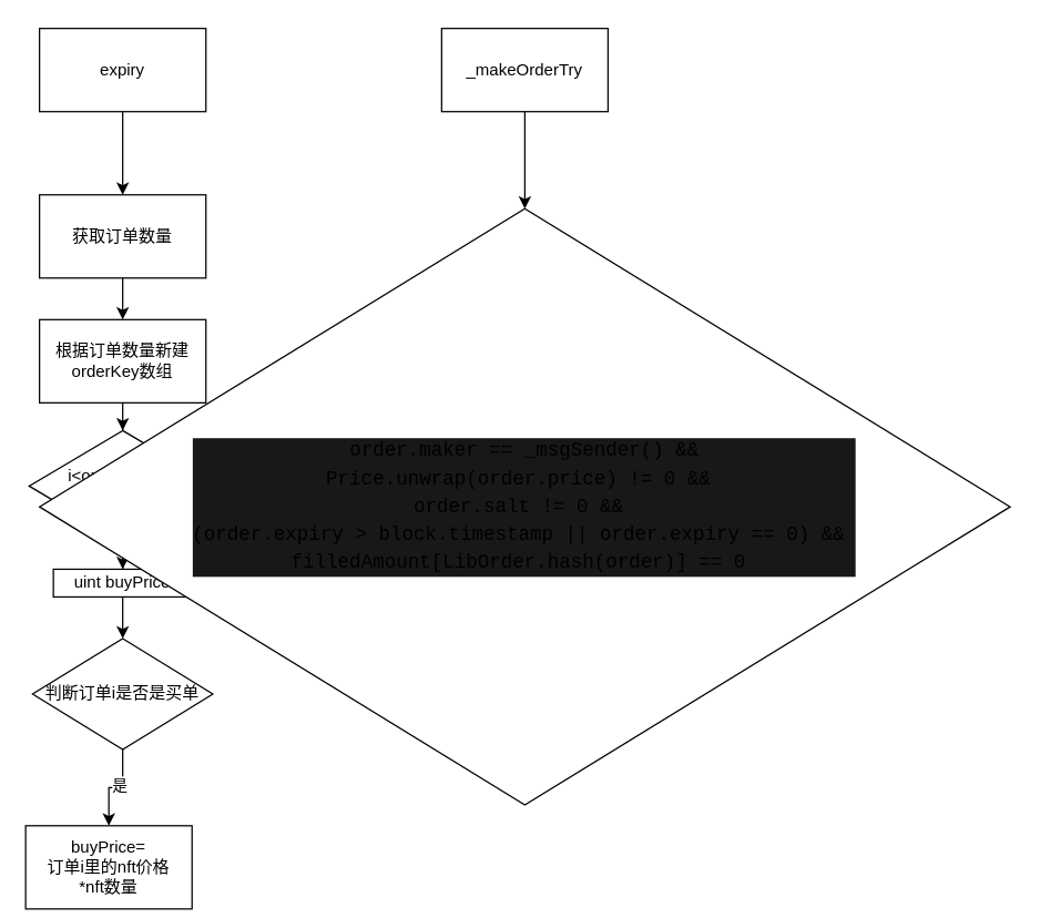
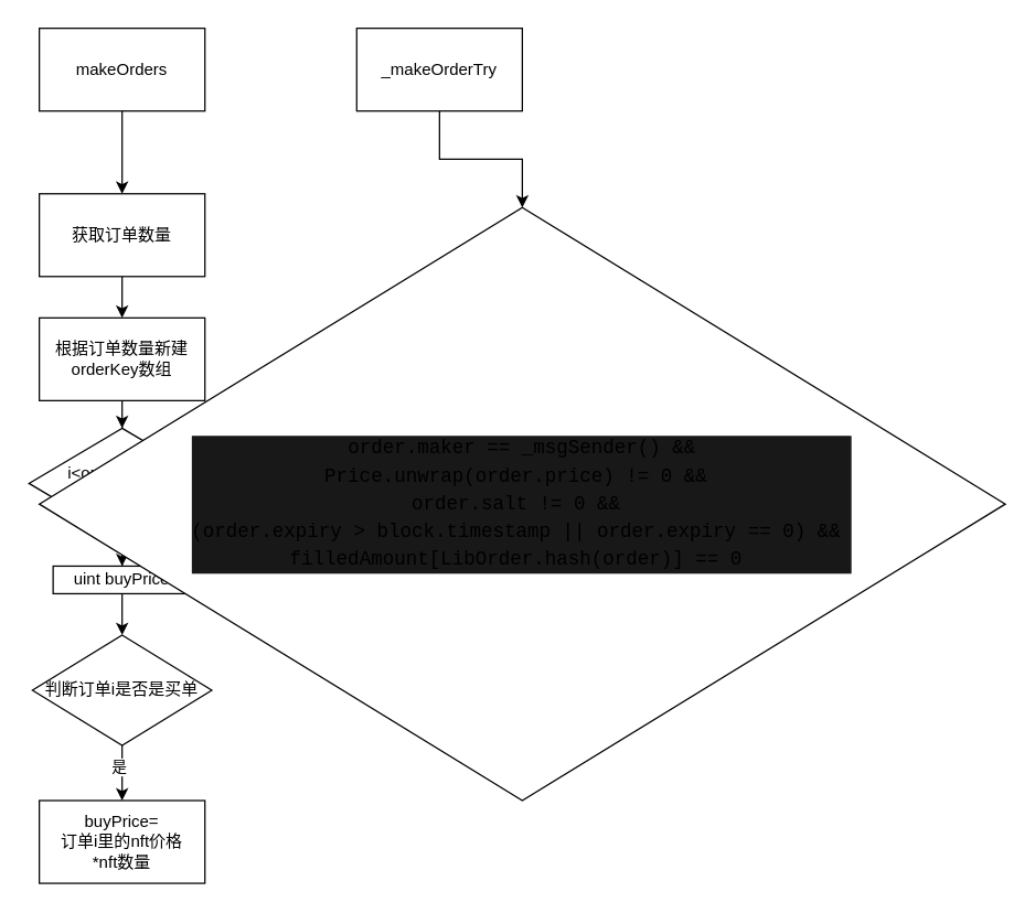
  <mxCell id="0" />
  <mxCell id="1" parent="0" />
  <mxCell id="2" value="" style="edgeStyle=orthogonalEdgeStyle;rounded=0;orthogonalLoop=1;jettySize=auto;html=1;" edge="1" parent="1" source="3" target="5"><mxGeometry relative="1" as="geometry" /></mxCell>
- <mxCell id="3" value="expiry" style="rounded=0;whiteSpace=wrap;html=1;" vertex="1" parent="1"><mxGeometry x="28" y="20" width="120" height="60" as="geometry" /></mxCell>
+ <mxCell id="3" value="makeOrders" style="rounded=0;whiteSpace=wrap;html=1;" vertex="1" parent="1"><mxGeometry x="28" y="20" width="120" height="60" as="geometry" /></mxCell>
  <mxCell id="4" value="" style="edgeStyle=orthogonalEdgeStyle;rounded=0;orthogonalLoop=1;jettySize=auto;html=1;" edge="1" parent="1" source="5" target="7"><mxGeometry relative="1" as="geometry" /></mxCell>
  <mxCell id="5" value="获取订单数量" style="rounded=0;whiteSpace=wrap;html=1;" vertex="1" parent="1"><mxGeometry x="28" y="140" width="120" height="60" as="geometry" /></mxCell>
  <mxCell id="6" value="" style="edgeStyle=orthogonalEdgeStyle;rounded=0;orthogonalLoop=1;jettySize=auto;html=1;" edge="1" parent="1" source="7" target="9"><mxGeometry relative="1" as="geometry" /></mxCell>
  <mxCell id="7" value="根据订单数量新建orderKey数组" style="rounded=0;whiteSpace=wrap;html=1;" vertex="1" parent="1"><mxGeometry x="28" y="230" width="120" height="60" as="geometry" /></mxCell>
  <mxCell id="8" value="" style="edgeStyle=orthogonalEdgeStyle;rounded=0;orthogonalLoop=1;jettySize=auto;html=1;" edge="1" parent="1" source="9" target="11"><mxGeometry relative="1" as="geometry" /></mxCell>
  <mxCell id="9" value="i&amp;lt;orderAmount&lt;div&gt;&lt;br&gt;&lt;/div&gt;" style="rhombus;whiteSpace=wrap;html=1;rounded=0;" vertex="1" parent="1"><mxGeometry x="20.5" y="310" width="135" height="80" as="geometry" /></mxCell>
  <mxCell id="10" value="" style="edgeStyle=orthogonalEdgeStyle;rounded=0;orthogonalLoop=1;jettySize=auto;html=1;" edge="1" parent="1" source="11" target="14"><mxGeometry relative="1" as="geometry" /></mxCell>
  <mxCell id="11" value="uint buyPrice" style="whiteSpace=wrap;html=1;rounded=0;" vertex="1" parent="1"><mxGeometry x="38" y="410" width="100" height="20" as="geometry" /></mxCell>
  <mxCell id="12" value="" style="edgeStyle=orthogonalEdgeStyle;rounded=0;orthogonalLoop=1;jettySize=auto;html=1;" edge="1" parent="1" source="14" target="15"><mxGeometry relative="1" as="geometry" /></mxCell>
  <mxCell id="13" value="是" style="edgeLabel;html=1;align=center;verticalAlign=middle;resizable=0;points=[];" vertex="1" connectable="0" parent="12"><mxGeometry x="-0.231" y="-3" relative="1" as="geometry"><mxPoint as="offset" /></mxGeometry></mxCell>
  <mxCell id="14" value="判断订单i是否是买单" style="rhombus;whiteSpace=wrap;html=1;rounded=0;" vertex="1" parent="1"><mxGeometry x="23" y="460" width="130" height="80" as="geometry" /></mxCell>
- <mxCell id="15" value="buyPrice=&lt;div&gt;订单i里的nft价格&lt;/div&gt;&lt;div&gt;*nft数量&lt;/div&gt;" style="whiteSpace=wrap;html=1;rounded=0;" vertex="1" parent="1"><mxGeometry x="18" y="595" width="120" height="60" as="geometry" /></mxCell>
+ <mxCell id="15" value="buyPrice=&lt;div&gt;订单i里的nft价格&lt;/div&gt;&lt;div&gt;*nft数量&lt;/div&gt;" style="whiteSpace=wrap;html=1;rounded=0;" vertex="1" parent="1"><mxGeometry x="28" y="580" width="120" height="60" as="geometry" /></mxCell>
  <mxCell id="16" value="" style="edgeStyle=orthogonalEdgeStyle;rounded=0;orthogonalLoop=1;jettySize=auto;html=1;" edge="1" parent="1" source="17" target="18"><mxGeometry relative="1" as="geometry" /></mxCell>
- <mxCell id="17" value="_makeOrderTry" style="rounded=0;whiteSpace=wrap;html=1;" vertex="1" parent="1"><mxGeometry x="318" y="20" width="120" height="60" as="geometry" /></mxCell>
+ <mxCell id="17" value="_makeOrderTry" style="rounded=0;whiteSpace=wrap;html=1;" vertex="1" parent="1"><mxGeometry x="258" y="20" width="120" height="60" as="geometry" /></mxCell>
  <mxCell id="18" value="&lt;div style=&quot;background-color: rgb(24, 24, 24); line-height: 19px;&quot;&gt;&lt;pre style=&quot;&quot;&gt;&lt;font face=&quot;Consolas, Courier New, monospace&quot;&gt;&lt;span style=&quot;font-size: 14px;&quot;&gt;order.maker == _msgSender() &amp;amp;&amp;amp;&lt;br/&gt;Price.unwrap(order.price) != 0 &amp;amp;&amp;amp; &lt;br/&gt;order.salt != 0 &amp;amp;&amp;amp; &lt;br/&gt;(order.expiry &amp;gt; block.timestamp || order.expiry == 0) &amp;amp;&amp;amp; &lt;br/&gt;filledAmount[LibOrder.hash(order)] == 0 &lt;br&gt;&lt;/span&gt;&lt;/font&gt;&lt;/pre&gt;&lt;/div&gt;" style="rhombus;whiteSpace=wrap;html=1;rounded=0;fillColor=#FFFFFF;" vertex="1" parent="1"><mxGeometry x="28" y="150" width="700" height="430" as="geometry" /></mxCell>
